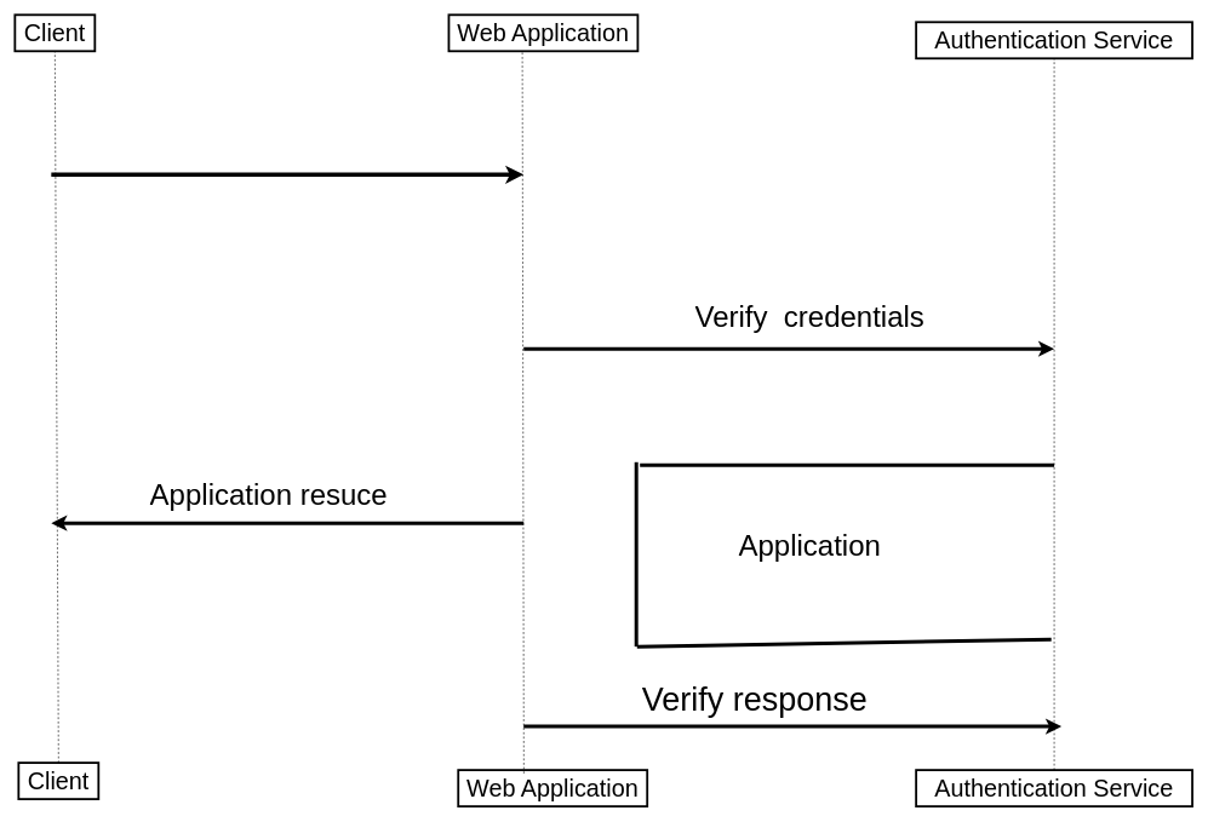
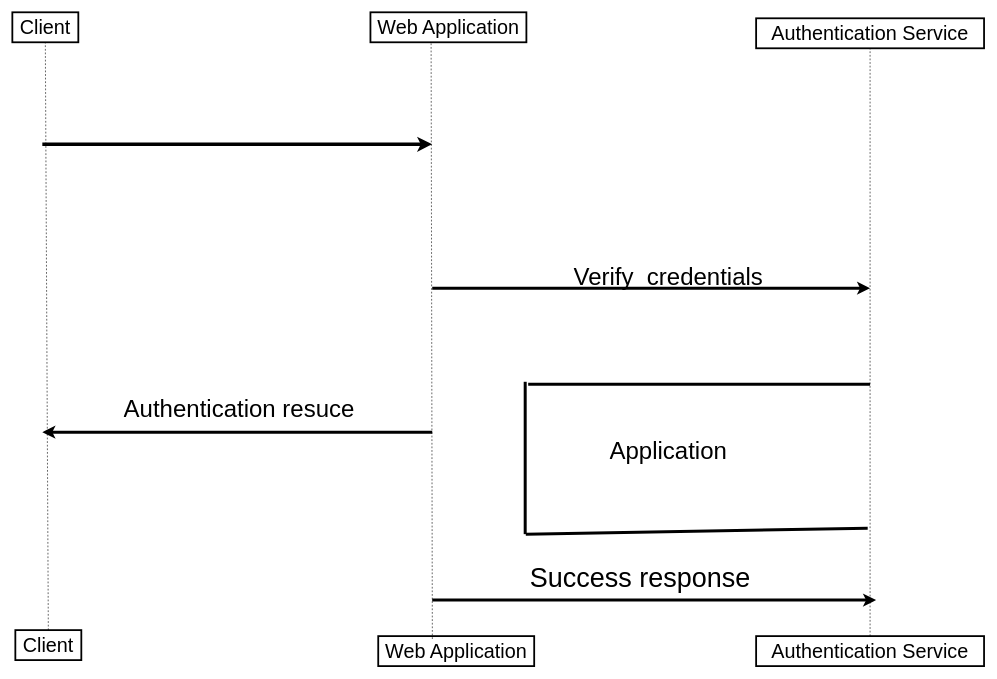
  <mxCell id="0" />
  <mxCell id="1" parent="0" />
  <mxCell id="2" value="&lt;font style=&quot;font-size: 33px;&quot;&gt;Client&lt;/font&gt;" style="html=1;whiteSpace=wrap;strokeWidth=3;" vertex="1" parent="1"><mxGeometry x="20" y="20" width="110" height="50" as="geometry" /></mxCell>
  <mxCell id="3" value="&lt;font style=&quot;font-size: 33px;&quot;&gt;Client&lt;/font&gt;" style="html=1;whiteSpace=wrap;strokeWidth=3;" vertex="1" parent="1"><mxGeometry x="25" y="1050" width="110" height="50" as="geometry" /></mxCell>
  <mxCell id="4" value="" style="endArrow=none;dashed=1;html=1;rounded=0;entryX=0.5;entryY=1;entryDx=0;entryDy=0;exitX=0.5;exitY=0;exitDx=0;exitDy=0;" edge="1" parent="1" source="3" target="2"><mxGeometry width="50" height="50" relative="1" as="geometry"><mxPoint x="-10" y="670" as="sourcePoint" /><mxPoint x="40" y="620" as="targetPoint" /></mxGeometry></mxCell>
  <mxCell id="5" value="&lt;font style=&quot;font-size: 33px;&quot;&gt;Web Application&lt;/font&gt;" style="html=1;whiteSpace=wrap;strokeWidth=3;" vertex="1" parent="1"><mxGeometry x="617" y="20" width="260" height="50" as="geometry" /></mxCell>
  <mxCell id="6" value="&lt;font style=&quot;font-size: 33px;&quot;&gt;Authentication Service&lt;/font&gt;" style="html=1;whiteSpace=wrap;strokeWidth=3;" vertex="1" parent="1"><mxGeometry x="1260" y="30" width="380" height="50" as="geometry" /></mxCell>
  <mxCell id="7" value="&lt;font style=&quot;font-size: 33px;&quot;&gt;Web Application&lt;/font&gt;" style="html=1;whiteSpace=wrap;strokeWidth=3;" vertex="1" parent="1"><mxGeometry x="630" y="1060" width="260" height="50" as="geometry" /></mxCell>
  <mxCell id="8" value="&lt;font style=&quot;font-size: 33px;&quot;&gt;Authentication Service&lt;/font&gt;" style="html=1;whiteSpace=wrap;strokeWidth=3;" vertex="1" parent="1"><mxGeometry x="1260" y="1060" width="380" height="50" as="geometry" /></mxCell>
  <mxCell id="9" value="" style="endArrow=none;dashed=1;html=1;rounded=0;entryX=0.389;entryY=0.984;entryDx=0;entryDy=0;entryPerimeter=0;exitX=0.347;exitY=0.096;exitDx=0;exitDy=0;exitPerimeter=0;" edge="1" parent="1" source="7" target="5"><mxGeometry width="50" height="50" relative="1" as="geometry"><mxPoint x="540" y="860" as="sourcePoint" /><mxPoint x="590" y="810" as="targetPoint" /></mxGeometry></mxCell>
  <mxCell id="10" value="" style="endArrow=none;dashed=1;html=1;rounded=0;entryX=0.5;entryY=1;entryDx=0;entryDy=0;exitX=0.5;exitY=0;exitDx=0;exitDy=0;" edge="1" parent="1" source="8" target="6"><mxGeometry width="50" height="50" relative="1" as="geometry"><mxPoint x="1080" y="860" as="sourcePoint" /><mxPoint x="1130" y="810" as="targetPoint" /></mxGeometry></mxCell>
  <mxCell id="11" value="" style="endArrow=classic;html=1;rounded=0;strokeWidth=5;" edge="1" parent="1"><mxGeometry width="50" height="50" relative="1" as="geometry"><mxPoint x="720" y="480" as="sourcePoint" /><mxPoint x="1450" y="480" as="targetPoint" /></mxGeometry></mxCell>
  <mxCell id="12" value="" style="endArrow=none;html=1;rounded=0;strokeWidth=5;" edge="1" parent="1"><mxGeometry width="50" height="50" relative="1" as="geometry"><mxPoint x="880" y="640" as="sourcePoint" /><mxPoint x="1450" y="640" as="targetPoint" /></mxGeometry></mxCell>
  <mxCell id="13" value="" style="endArrow=none;html=1;rounded=0;strokeWidth=5;" edge="1" parent="1"><mxGeometry width="50" height="50" relative="1" as="geometry"><mxPoint x="875" y="890" as="sourcePoint" /><mxPoint x="875" y="636" as="targetPoint" /><Array as="points"><mxPoint x="875" y="716" /></Array></mxGeometry></mxCell>
  <mxCell id="14" value="" style="endArrow=none;html=1;rounded=0;strokeWidth=5;" edge="1" parent="1"><mxGeometry width="50" height="50" relative="1" as="geometry"><mxPoint x="876" y="890" as="sourcePoint" /><mxPoint x="1446" y="880" as="targetPoint" /></mxGeometry></mxCell>
  <mxCell id="15" value="" style="endArrow=classic;html=1;rounded=0;strokeWidth=5;" edge="1" parent="1"><mxGeometry width="50" height="50" relative="1" as="geometry"><mxPoint x="720" y="1000" as="sourcePoint" /><mxPoint x="1460" y="1000" as="targetPoint" /></mxGeometry></mxCell>
- <mxCell id="16" value="&lt;font style=&quot;font-size: 45px;&quot;&gt;Verify response&lt;/font&gt;" style="text;strokeColor=none;fillColor=none;align=left;verticalAlign=top;spacingLeft=4;spacingRight=4;overflow=hidden;rotatable=0;points=[[0,0.5],[1,0.5]];portConstraint=eastwest;whiteSpace=wrap;html=1;" vertex="1" parent="1"><mxGeometry x="877" y="930" width="410" height="146" as="geometry" /></mxCell>
+ <mxCell id="16" value="&lt;font style=&quot;font-size: 45px;&quot;&gt;Success response&lt;/font&gt;" style="text;strokeColor=none;fillColor=none;align=left;verticalAlign=top;spacingLeft=4;spacingRight=4;overflow=hidden;rotatable=0;points=[[0,0.5],[1,0.5]];portConstraint=eastwest;whiteSpace=wrap;html=1;" vertex="1" parent="1"><mxGeometry x="877" y="930" width="410" height="146" as="geometry" /></mxCell>
  <mxCell id="17" value="" style="endArrow=classic;html=1;rounded=0;strokeWidth=5;" edge="1" parent="1"><mxGeometry width="50" height="50" relative="1" as="geometry"><mxPoint x="720" y="720" as="sourcePoint" /><mxPoint x="70" y="720" as="targetPoint" /></mxGeometry></mxCell>
- <mxCell id="18" value="&lt;font style=&quot;font-size: 40px;&quot;&gt;Application resuce&lt;/font&gt;" style="text;strokeColor=none;fillColor=none;align=left;verticalAlign=top;spacingLeft=4;spacingRight=4;overflow=hidden;rotatable=0;points=[[0,0.5],[1,0.5]];portConstraint=eastwest;whiteSpace=wrap;html=1;" vertex="1" parent="1"><mxGeometry x="200" y="650" width="400" height="70" as="geometry" /></mxCell>
+ <mxCell id="18" value="&lt;font style=&quot;font-size: 40px;&quot;&gt;Authentication resuce&lt;/font&gt;" style="text;strokeColor=none;fillColor=none;align=left;verticalAlign=top;spacingLeft=4;spacingRight=4;overflow=hidden;rotatable=0;points=[[0,0.5],[1,0.5]];portConstraint=eastwest;whiteSpace=wrap;html=1;" vertex="1" parent="1"><mxGeometry x="200" y="650" width="400" height="70" as="geometry" /></mxCell>
  <mxCell id="19" value="" style="endArrow=classic;html=1;rounded=0;strokeWidth=6;" edge="1" parent="1"><mxGeometry width="50" height="50" relative="1" as="geometry"><mxPoint x="70" y="240" as="sourcePoint" /><mxPoint x="720" y="240" as="targetPoint" /></mxGeometry></mxCell>
- <mxCell id="20" value="&lt;font style=&quot;font-size: 40px;&quot;&gt;Verify&amp;nbsp; credentials&lt;/font&gt;" style="text;strokeColor=none;fillColor=none;align=left;verticalAlign=top;spacingLeft=4;spacingRight=4;overflow=hidden;rotatable=0;points=[[0,0.5],[1,0.5]];portConstraint=eastwest;whiteSpace=wrap;html=1;" vertex="1" parent="1"><mxGeometry x="950" y="405" width="380" height="156" as="geometry" /></mxCell>
+ <mxCell id="20" value="&lt;font style=&quot;font-size: 40px;&quot;&gt;Verify&amp;nbsp; credentials&lt;/font&gt;" style="text;strokeColor=none;fillColor=none;align=left;verticalAlign=top;spacingLeft=4;spacingRight=4;overflow=hidden;rotatable=0;points=[[0,0.5],[1,0.5]];portConstraint=eastwest;whiteSpace=wrap;html=1;" vertex="1" parent="1"><mxGeometry x="950" y="430" width="380" height="156" as="geometry" /></mxCell>
  <mxCell id="21" value="&lt;font style=&quot;font-size: 40px;&quot;&gt;Application&lt;/font&gt;" style="text;strokeColor=none;fillColor=none;align=left;verticalAlign=top;spacingLeft=4;spacingRight=4;overflow=hidden;rotatable=0;points=[[0,0.5],[1,0.5]];portConstraint=eastwest;whiteSpace=wrap;html=1;" vertex="1" parent="1"><mxGeometry x="1010" y="720" width="300" height="60" as="geometry" /></mxCell>
